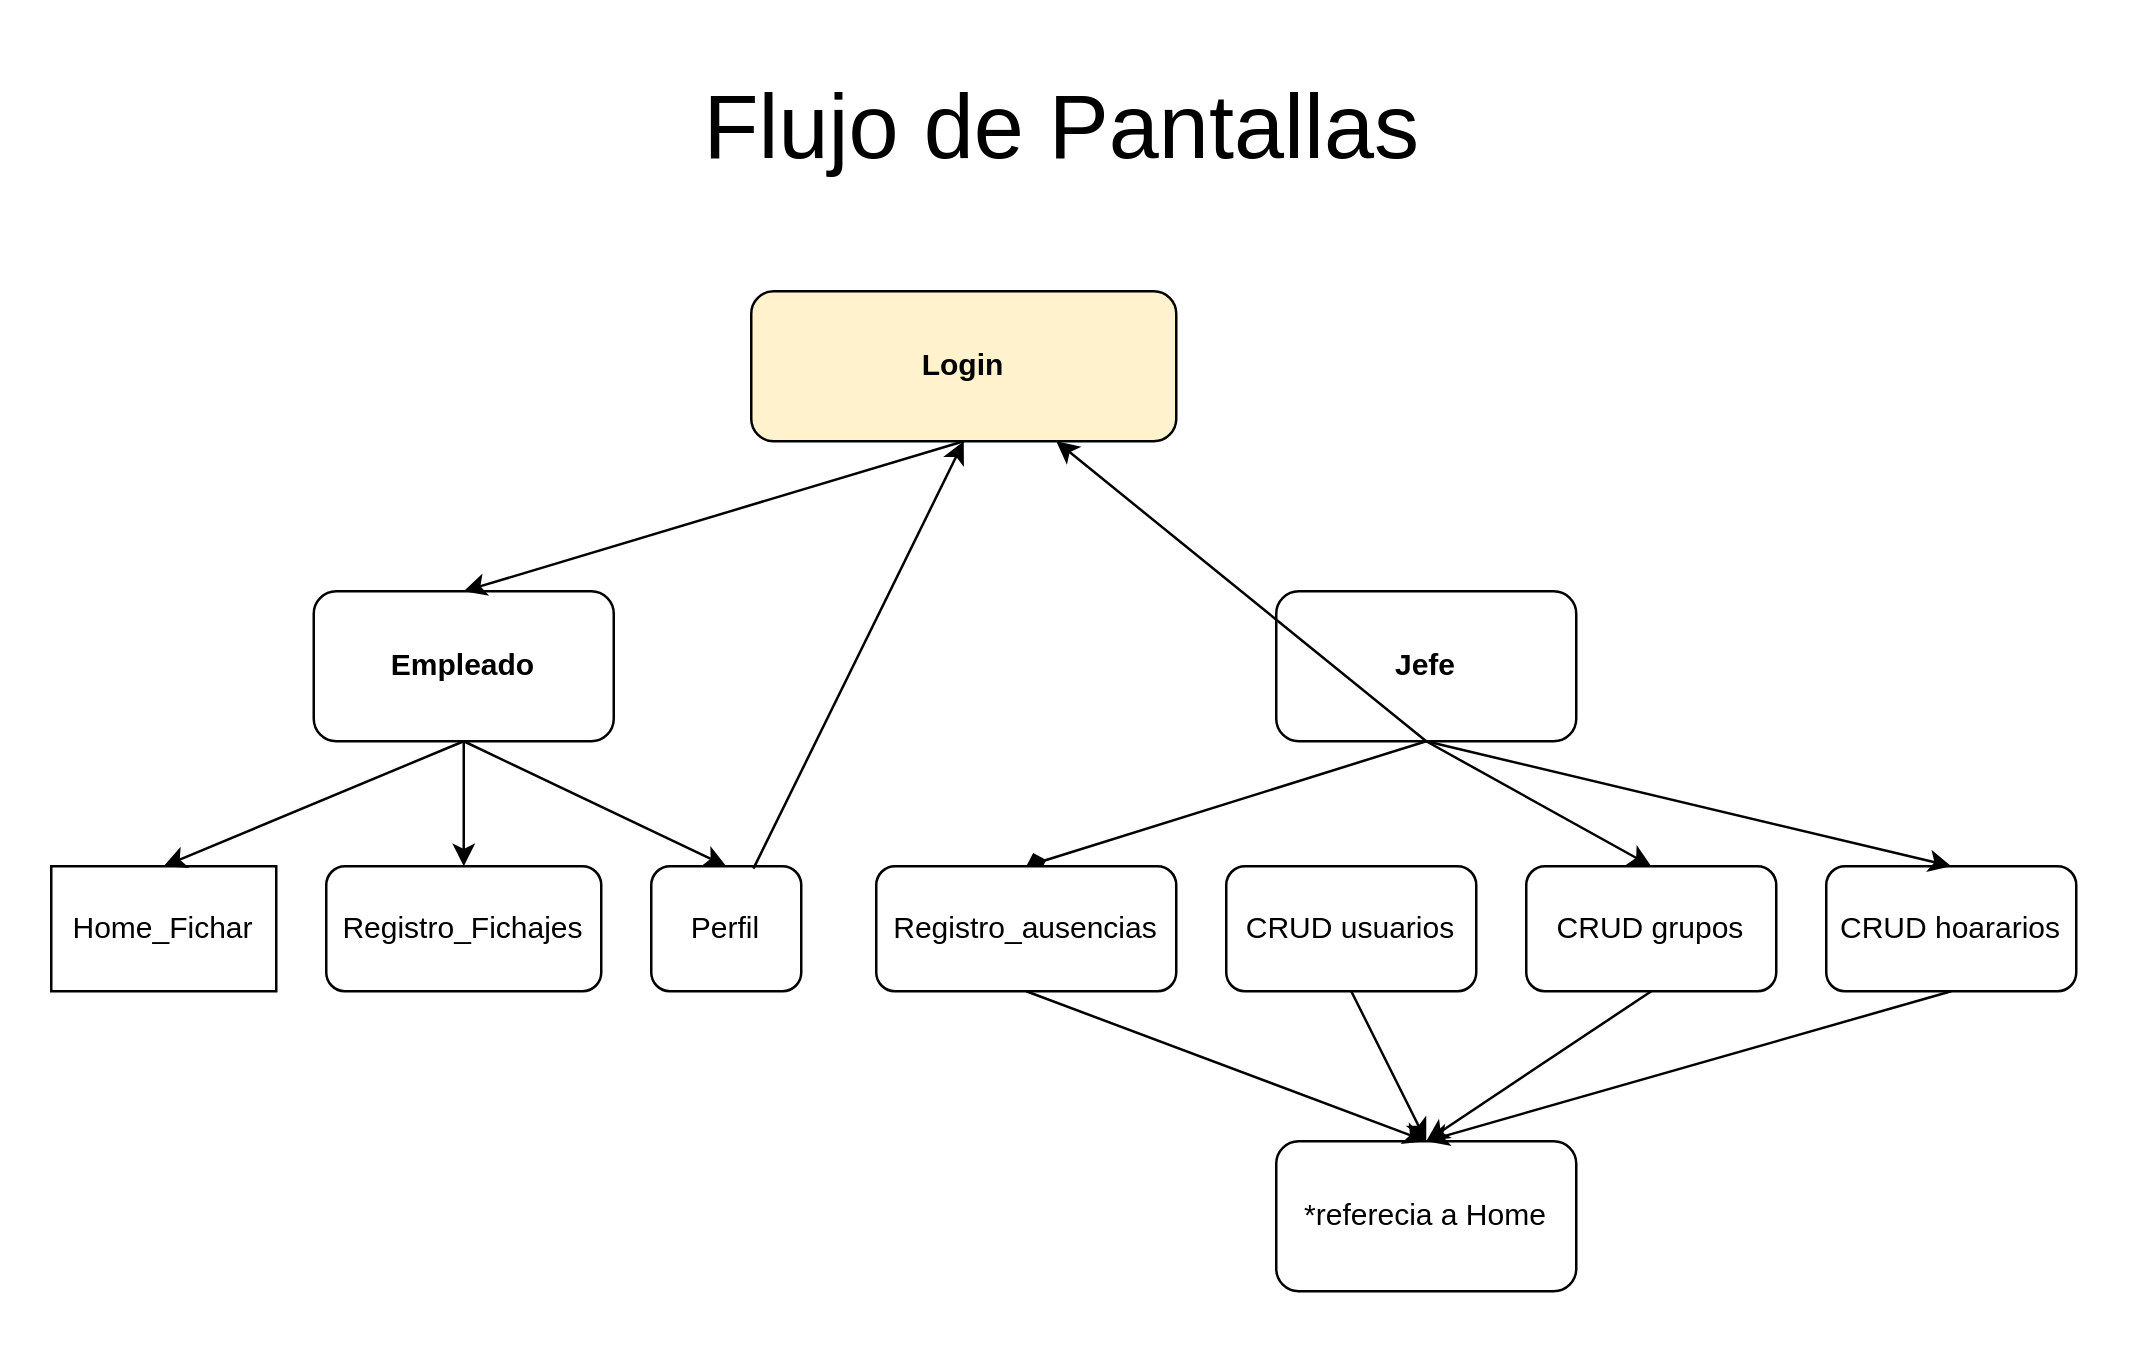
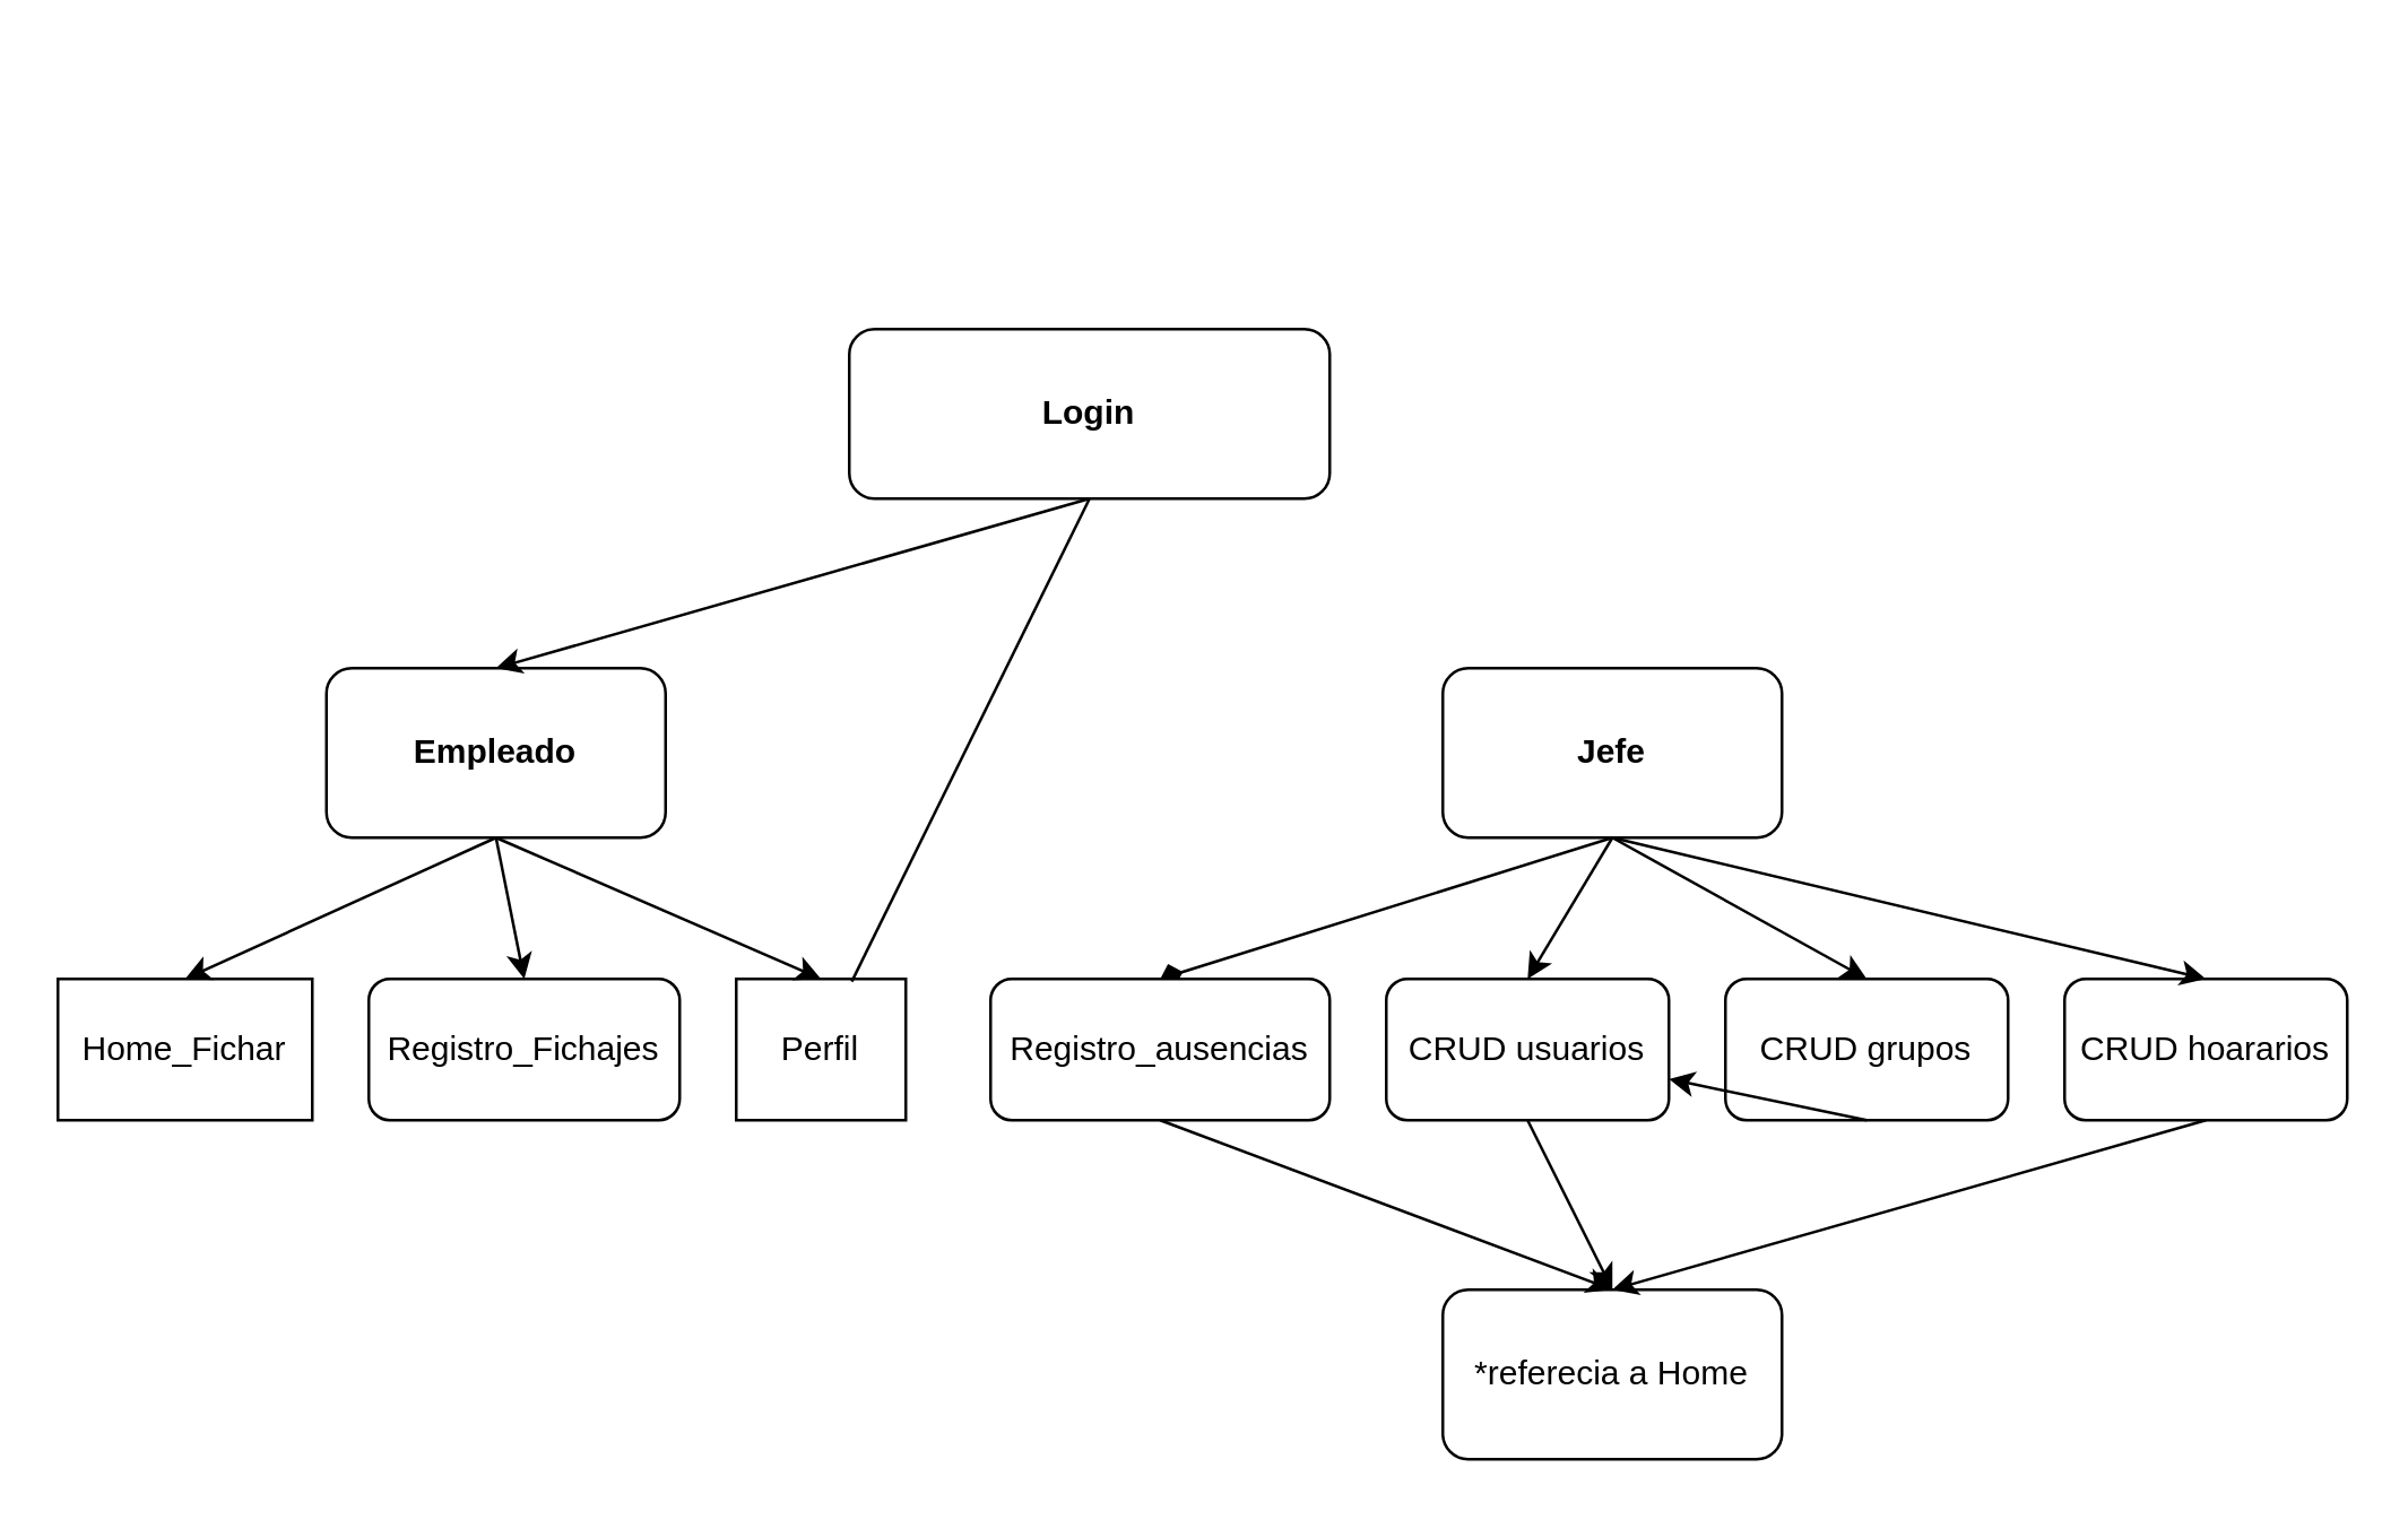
  <mxCell id="0" />
  <mxCell id="1" parent="0" />
- <mxCell id="2" value="&lt;b&gt;Login&lt;/b&gt;" style="rounded=1;whiteSpace=wrap;html=1;fillColor=#fff2cc;" vertex="1" parent="1"><mxGeometry x="300" y="116" width="170" height="60" as="geometry" /></mxCell>
- <mxCell id="3" value="Empleado" style="rounded=1;whiteSpace=wrap;html=1;fontStyle=1" vertex="1" parent="1"><mxGeometry x="125" y="236" width="120" height="60" as="geometry" /></mxCell>
+ <mxCell id="2" value="&lt;b&gt;Login&lt;/b&gt;" style="rounded=1;whiteSpace=wrap;html=1;" vertex="1" parent="1"><mxGeometry x="300" y="116" width="170" height="60" as="geometry" /></mxCell>
+ <mxCell id="3" value="Empleado" style="rounded=1;whiteSpace=wrap;html=1;fontStyle=1" vertex="1" parent="1"><mxGeometry x="115" y="236" width="120" height="60" as="geometry" /></mxCell>
  <mxCell id="4" value="" style="endArrow=classic;html=1;rounded=0;exitX=0.5;exitY=1;exitDx=0;exitDy=0;entryX=0.5;entryY=0;entryDx=0;entryDy=0;" edge="1" parent="1" source="2" target="3"><mxGeometry width="50" height="50" relative="1" as="geometry"><mxPoint x="310" y="336" as="sourcePoint" /><mxPoint x="360" y="286" as="targetPoint" /></mxGeometry></mxCell>
  <mxCell id="5" value="Home_Fichar" style="whiteSpace=wrap;html=1;rounded=0;" vertex="1" parent="1"><mxGeometry x="20" y="346" width="90" height="50" as="geometry" /></mxCell>
  <mxCell id="6" value="Registro_Fichajes" style="rounded=1;whiteSpace=wrap;html=1;" vertex="1" parent="1"><mxGeometry x="130" y="346" width="110" height="50" as="geometry" /></mxCell>
- <mxCell id="7" value="Perfil" style="rounded=1;whiteSpace=wrap;html=1;" vertex="1" parent="1"><mxGeometry x="260" y="346" width="60" height="50" as="geometry" /></mxCell>
+ <mxCell id="7" value="Perfil" style="whiteSpace=wrap;html=1;rounded=0;" vertex="1" parent="1"><mxGeometry x="260" y="346" width="60" height="50" as="geometry" /></mxCell>
  <mxCell id="8" value="" style="endArrow=classic;html=1;rounded=0;exitX=0.5;exitY=1;exitDx=0;exitDy=0;entryX=0.5;entryY=0;entryDx=0;entryDy=0;" edge="1" parent="1" source="3" target="5"><mxGeometry width="50" height="50" relative="1" as="geometry"><mxPoint x="60" y="306" as="sourcePoint" /><mxPoint x="110" y="256" as="targetPoint" /></mxGeometry></mxCell>
  <mxCell id="9" value="" style="endArrow=classic;html=1;rounded=0;exitX=0.5;exitY=1;exitDx=0;exitDy=0;entryX=0.5;entryY=0;entryDx=0;entryDy=0;" edge="1" parent="1" source="3" target="6"><mxGeometry width="50" height="50" relative="1" as="geometry"><mxPoint x="150" y="516" as="sourcePoint" /><mxPoint x="200" y="466" as="targetPoint" /></mxGeometry></mxCell>
  <mxCell id="10" value="" style="endArrow=classic;html=1;rounded=0;exitX=0.5;exitY=1;exitDx=0;exitDy=0;entryX=0.5;entryY=0;entryDx=0;entryDy=0;" edge="1" parent="1" source="3" target="7"><mxGeometry width="50" height="50" relative="1" as="geometry"><mxPoint x="200" y="516" as="sourcePoint" /><mxPoint x="250" y="466" as="targetPoint" /></mxGeometry></mxCell>
- <mxCell id="11" value="" style="endArrow=classic;html=1;rounded=0;exitX=0.681;exitY=0.019;exitDx=0;exitDy=0;exitPerimeter=0;entryX=0.5;entryY=1;entryDx=0;entryDy=0;" edge="1" parent="1" source="7" target="2"><mxGeometry width="50" height="50" relative="1" as="geometry"><mxPoint x="440" y="316" as="sourcePoint" /><mxPoint x="490" y="266" as="targetPoint" /></mxGeometry></mxCell>
+ <mxCell id="11" value="" style="endArrow=none;html=1;rounded=0;exitX=0.681;exitY=0.019;exitDx=0;exitDy=0;exitPerimeter=0;entryX=0.5;entryY=1;entryDx=0;entryDy=0;" edge="1" parent="1" source="7" target="2"><mxGeometry width="50" height="50" relative="1" as="geometry"><mxPoint x="440" y="316" as="sourcePoint" /><mxPoint x="490" y="266" as="targetPoint" /></mxGeometry></mxCell>
  <mxCell id="12" value="" style="endArrow=diamond;html=1;rounded=0;exitX=0.5;exitY=1;exitDx=0;exitDy=0;entryX=0.5;entryY=0;entryDx=0;entryDy=0;" edge="1" parent="1" source="13" target="14"><mxGeometry width="50" height="50" relative="1" as="geometry"><mxPoint x="410" y="306" as="sourcePoint" /><mxPoint x="460" y="256" as="targetPoint" /></mxGeometry></mxCell>
  <mxCell id="13" value="&lt;b&gt;Jefe&lt;/b&gt;" style="rounded=1;whiteSpace=wrap;html=1;" vertex="1" parent="1"><mxGeometry x="510" y="236" width="120" height="60" as="geometry" /></mxCell>
  <mxCell id="14" value="Registro_ausencias" style="rounded=1;whiteSpace=wrap;html=1;" vertex="1" parent="1"><mxGeometry x="350" y="346" width="120" height="50" as="geometry" /></mxCell>
  <mxCell id="15" value="CRUD usuarios" style="rounded=1;whiteSpace=wrap;html=1;" vertex="1" parent="1"><mxGeometry x="490" y="346" width="100" height="50" as="geometry" /></mxCell>
  <mxCell id="16" value="CRUD grupos" style="rounded=1;whiteSpace=wrap;html=1;" vertex="1" parent="1"><mxGeometry x="610" y="346" width="100" height="50" as="geometry" /></mxCell>
  <mxCell id="17" value="CRUD hoararios" style="rounded=1;whiteSpace=wrap;html=1;" vertex="1" parent="1"><mxGeometry x="730" y="346" width="100" height="50" as="geometry" /></mxCell>
- <mxCell id="18" value="" style="endArrow=classic;html=1;rounded=0;exitX=0.5;exitY=1;exitDx=0;exitDy=0;" edge="1" parent="1" source="13" target="2"><mxGeometry width="50" height="50" relative="1" as="geometry"><mxPoint x="690" y="296" as="sourcePoint" /><mxPoint x="530" y="346" as="targetPoint" /></mxGeometry></mxCell>
+ <mxCell id="18" value="" style="endArrow=classic;html=1;rounded=0;exitX=0.5;exitY=1;exitDx=0;exitDy=0;entryX=0.5;entryY=0;entryDx=0;entryDy=0;" edge="1" parent="1" source="13" target="15"><mxGeometry width="50" height="50" relative="1" as="geometry"><mxPoint x="690" y="296" as="sourcePoint" /><mxPoint x="530" y="346" as="targetPoint" /></mxGeometry></mxCell>
  <mxCell id="19" value="" style="endArrow=classic;html=1;rounded=0;entryX=0.5;entryY=0;entryDx=0;entryDy=0;" edge="1" parent="1" target="16"><mxGeometry width="50" height="50" relative="1" as="geometry"><mxPoint x="570" y="296" as="sourcePoint" /><mxPoint x="610" y="346" as="targetPoint" /></mxGeometry></mxCell>
  <mxCell id="20" value="" style="endArrow=classic;html=1;rounded=0;entryX=0.5;entryY=0;entryDx=0;entryDy=0;exitX=0.5;exitY=1;exitDx=0;exitDy=0;" edge="1" parent="1" source="13" target="17"><mxGeometry width="50" height="50" relative="1" as="geometry"><mxPoint x="630" y="286" as="sourcePoint" /><mxPoint x="720" y="336" as="targetPoint" /></mxGeometry></mxCell>
  <mxCell id="21" value="*referecia a Home" style="rounded=1;whiteSpace=wrap;html=1;" vertex="1" parent="1"><mxGeometry x="510" y="456" width="120" height="60" as="geometry" /></mxCell>
  <mxCell id="22" value="" style="endArrow=classic;html=1;rounded=0;exitX=0.5;exitY=1;exitDx=0;exitDy=0;entryX=0.5;entryY=0;entryDx=0;entryDy=0;" edge="1" parent="1" source="14" target="21"><mxGeometry width="50" height="50" relative="1" as="geometry"><mxPoint x="340" y="536" as="sourcePoint" /><mxPoint x="390" y="486" as="targetPoint" /></mxGeometry></mxCell>
  <mxCell id="23" value="" style="endArrow=classic;html=1;rounded=0;exitX=0.5;exitY=1;exitDx=0;exitDy=0;entryX=0.5;entryY=0;entryDx=0;entryDy=0;" edge="1" parent="1" source="15" target="21"><mxGeometry width="50" height="50" relative="1" as="geometry"><mxPoint x="380" y="426" as="sourcePoint" /><mxPoint x="540" y="486" as="targetPoint" /></mxGeometry></mxCell>
- <mxCell id="24" value="" style="endArrow=classic;html=1;rounded=0;exitX=0.5;exitY=1;exitDx=0;exitDy=0;entryX=0.5;entryY=0;entryDx=0;entryDy=0;" edge="1" parent="1" source="16" target="21"><mxGeometry width="50" height="50" relative="1" as="geometry"><mxPoint x="590" y="406" as="sourcePoint" /><mxPoint x="620" y="466" as="targetPoint" /></mxGeometry></mxCell>
+ <mxCell id="24" value="" style="endArrow=classic;html=1;rounded=0;exitX=0.5;exitY=1;exitDx=0;exitDy=0;" edge="1" parent="1" source="16" target="15"><mxGeometry width="50" height="50" relative="1" as="geometry"><mxPoint x="590" y="406" as="sourcePoint" /><mxPoint x="620" y="466" as="targetPoint" /></mxGeometry></mxCell>
  <mxCell id="25" value="" style="endArrow=classic;html=1;rounded=0;exitX=0.5;exitY=1;exitDx=0;exitDy=0;entryX=0.5;entryY=0;entryDx=0;entryDy=0;" edge="1" parent="1" source="17" target="21"><mxGeometry width="50" height="50" relative="1" as="geometry"><mxPoint x="710" y="406" as="sourcePoint" /><mxPoint x="620" y="466" as="targetPoint" /></mxGeometry></mxCell>
- <mxCell id="26" value="&lt;font style=&quot;font-size: 36px;&quot;&gt;Flujo de Pantallas&lt;/font&gt;" style="text;html=1;align=center;verticalAlign=middle;resizable=0;points=[];autosize=1;strokeColor=none;fillColor=none;" vertex="1" parent="1"><mxGeometry x="269" y="20" width="310" height="60" as="geometry" /></mxCell>
